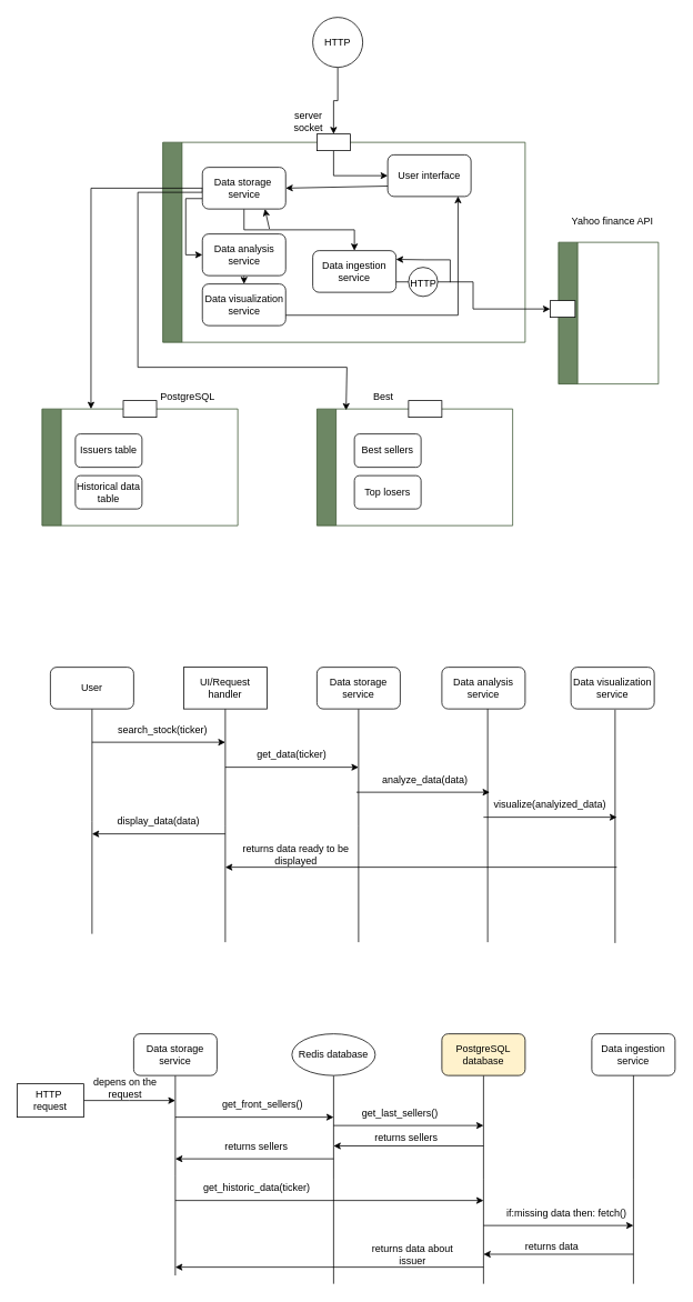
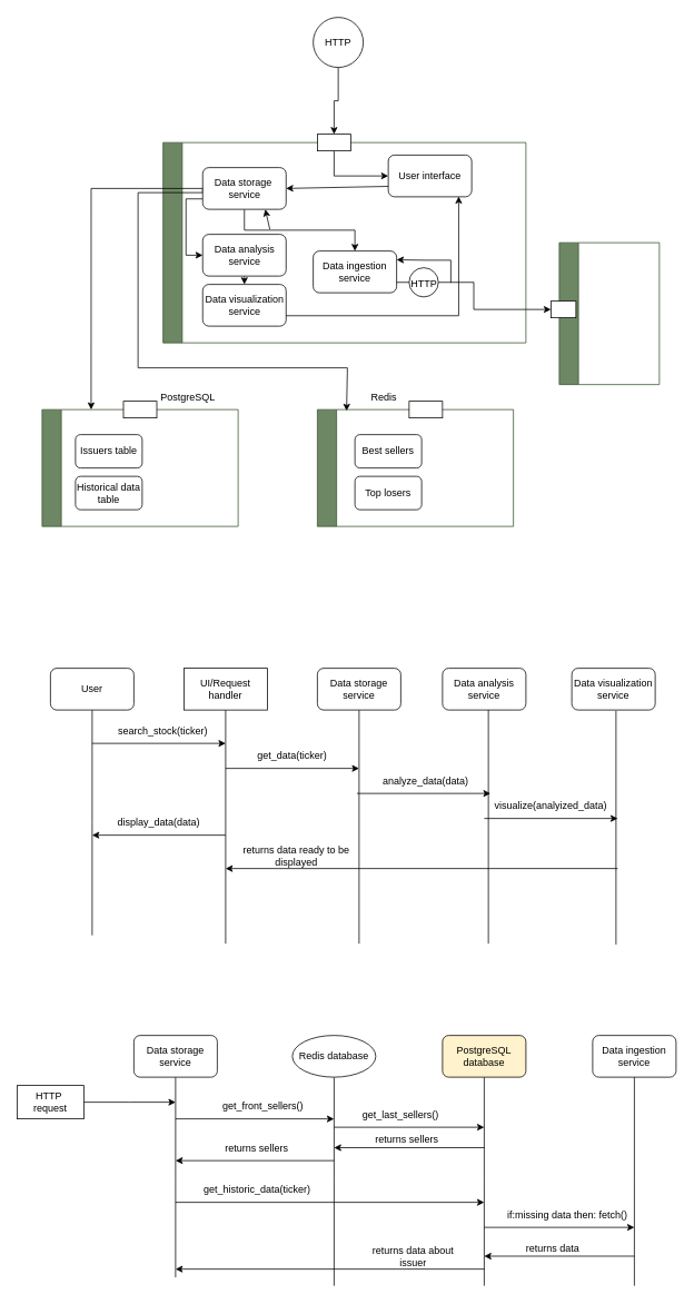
  <mxCell id="0" />
  <mxCell id="1" parent="0" />
  <mxCell id="2" style="edgeStyle=orthogonalEdgeStyle;rounded=0;orthogonalLoop=1;jettySize=auto;html=1;exitX=0.5;exitY=1;exitDx=0;exitDy=0;entryX=0.5;entryY=0;entryDx=0;entryDy=0;" edge="1" parent="1" source="3" target="13"><mxGeometry relative="1" as="geometry" /></mxCell>
  <mxCell id="3" value="" style="ellipse;whiteSpace=wrap;html=1;aspect=fixed;" vertex="1" parent="1"><mxGeometry x="375" y="20" width="60" height="60" as="geometry" /></mxCell>
  <mxCell id="4" value="HTTP" style="text;html=1;align=center;verticalAlign=middle;whiteSpace=wrap;rounded=0;" vertex="1" parent="1"><mxGeometry x="375" y="35" width="60" height="30" as="geometry" /></mxCell>
  <mxCell id="5" value="" style="swimlane;horizontal=0;whiteSpace=wrap;html=1;fillColor=#6d8764;fontColor=#ffffff;strokeColor=#3A5431;" vertex="1" parent="1"><mxGeometry x="195" y="170" width="435" height="240" as="geometry" /></mxCell>
  <mxCell id="6" value="Data ingestion&lt;div&gt;service&lt;/div&gt;" style="rounded=1;whiteSpace=wrap;html=1;" vertex="1" parent="5"><mxGeometry x="180" y="130" width="100" height="50" as="geometry" /></mxCell>
  <mxCell id="7" style="edgeStyle=orthogonalEdgeStyle;rounded=0;orthogonalLoop=1;jettySize=auto;html=1;exitX=0.5;exitY=1;exitDx=0;exitDy=0;entryX=0.5;entryY=0;entryDx=0;entryDy=0;" edge="1" parent="5" source="10" target="6"><mxGeometry relative="1" as="geometry" /></mxCell>
  <mxCell id="8" style="edgeStyle=orthogonalEdgeStyle;rounded=0;orthogonalLoop=1;jettySize=auto;html=1;exitX=0;exitY=0.5;exitDx=0;exitDy=0;" edge="1" parent="5" source="10"><mxGeometry relative="1" as="geometry"><mxPoint x="220" y="321.6" as="targetPoint" /><Array as="points"><mxPoint x="48" y="60" /><mxPoint x="-30" y="60" /><mxPoint x="-30" y="270" /><mxPoint x="221" y="270" /></Array></mxGeometry></mxCell>
  <mxCell id="9" style="edgeStyle=orthogonalEdgeStyle;rounded=0;orthogonalLoop=1;jettySize=auto;html=1;exitX=0;exitY=0.75;exitDx=0;exitDy=0;entryX=0;entryY=0.5;entryDx=0;entryDy=0;" edge="1" parent="5" source="10" target="17"><mxGeometry relative="1" as="geometry" /></mxCell>
  <mxCell id="10" value="Data storage&amp;nbsp;&lt;div&gt;service&lt;/div&gt;" style="rounded=1;whiteSpace=wrap;html=1;" vertex="1" parent="5"><mxGeometry x="47.5" y="30" width="100" height="50" as="geometry" /></mxCell>
  <mxCell id="11" value="Data visualization&lt;div&gt;service&lt;/div&gt;" style="rounded=1;whiteSpace=wrap;html=1;" vertex="1" parent="5"><mxGeometry x="47.5" y="170" width="100" height="50" as="geometry" /></mxCell>
  <mxCell id="12" style="edgeStyle=orthogonalEdgeStyle;rounded=0;orthogonalLoop=1;jettySize=auto;html=1;exitX=0.5;exitY=1;exitDx=0;exitDy=0;entryX=0;entryY=0.5;entryDx=0;entryDy=0;" edge="1" parent="5" source="13" target="14"><mxGeometry relative="1" as="geometry" /></mxCell>
  <mxCell id="13" value="" style="rounded=0;whiteSpace=wrap;html=1;" vertex="1" parent="5"><mxGeometry x="185" y="-10" width="40" height="20" as="geometry" /></mxCell>
  <mxCell id="14" value="User interface" style="rounded=1;whiteSpace=wrap;html=1;" vertex="1" parent="5"><mxGeometry x="270" y="15" width="100" height="50" as="geometry" /></mxCell>
  <mxCell id="15" style="edgeStyle=orthogonalEdgeStyle;rounded=0;orthogonalLoop=1;jettySize=auto;html=1;exitX=1;exitY=0.75;exitDx=0;exitDy=0;entryX=0.844;entryY=0.992;entryDx=0;entryDy=0;entryPerimeter=0;" edge="1" parent="5" source="11" target="14"><mxGeometry relative="1" as="geometry" /></mxCell>
  <mxCell id="16" style="edgeStyle=orthogonalEdgeStyle;rounded=0;orthogonalLoop=1;jettySize=auto;html=1;exitX=0.5;exitY=1;exitDx=0;exitDy=0;entryX=0.5;entryY=0;entryDx=0;entryDy=0;" edge="1" parent="5" source="17" target="11"><mxGeometry relative="1" as="geometry" /></mxCell>
  <mxCell id="17" value="Data analysis&lt;div&gt;service&lt;/div&gt;" style="rounded=1;whiteSpace=wrap;html=1;" vertex="1" parent="5"><mxGeometry x="47.5" y="110" width="100" height="50" as="geometry" /></mxCell>
  <mxCell id="18" value="" style="endArrow=classic;html=1;rounded=0;entryX=1;entryY=0.5;entryDx=0;entryDy=0;exitX=0;exitY=0.75;exitDx=0;exitDy=0;" edge="1" parent="5" source="14" target="10"><mxGeometry width="50" height="50" relative="1" as="geometry"><mxPoint x="215" y="220" as="sourcePoint" /><mxPoint x="265" y="170" as="targetPoint" /></mxGeometry></mxCell>
  <mxCell id="19" value="" style="swimlane;horizontal=0;whiteSpace=wrap;html=1;fillColor=#6d8764;strokeColor=#3A5431;fontColor=#ffffff;" vertex="1" parent="1"><mxGeometry x="50" y="490" width="235" height="140" as="geometry" /></mxCell>
  <mxCell id="20" value="" style="rounded=0;whiteSpace=wrap;html=1;" vertex="1" parent="19"><mxGeometry x="97.5" y="-10" width="40" height="20" as="geometry" /></mxCell>
  <mxCell id="21" value="Issuers table" style="rounded=1;whiteSpace=wrap;html=1;" vertex="1" parent="19"><mxGeometry x="40" y="30" width="80" height="40" as="geometry" /></mxCell>
  <mxCell id="22" value="Historical data table" style="rounded=1;whiteSpace=wrap;html=1;" vertex="1" parent="19"><mxGeometry x="40" y="80" width="80" height="40" as="geometry" /></mxCell>
  <mxCell id="23" value="" style="swimlane;horizontal=0;whiteSpace=wrap;html=1;fillColor=#6d8764;fontColor=#ffffff;strokeColor=#3A5431;" vertex="1" parent="1"><mxGeometry x="380" y="490" width="235" height="140" as="geometry" /></mxCell>
  <mxCell id="24" value="" style="rounded=0;whiteSpace=wrap;html=1;" vertex="1" parent="23"><mxGeometry x="110" y="-10" width="40" height="20" as="geometry" /></mxCell>
  <mxCell id="25" value="Best sellers" style="rounded=1;whiteSpace=wrap;html=1;" vertex="1" parent="23"><mxGeometry x="45" y="30" width="80" height="40" as="geometry" /></mxCell>
  <mxCell id="26" value="Top losers" style="rounded=1;whiteSpace=wrap;html=1;" vertex="1" parent="23"><mxGeometry x="45" y="80" width="80" height="40" as="geometry" /></mxCell>
- <mxCell id="27" value="server socket" style="text;html=1;align=center;verticalAlign=middle;whiteSpace=wrap;rounded=0;" vertex="1" parent="1"><mxGeometry x="340" y="130" width="60" height="30" as="geometry" /></mxCell>
  <mxCell id="28" style="edgeStyle=orthogonalEdgeStyle;rounded=0;orthogonalLoop=1;jettySize=auto;html=1;exitX=0;exitY=0.5;exitDx=0;exitDy=0;entryX=0.25;entryY=0;entryDx=0;entryDy=0;" edge="1" parent="1" source="10" target="19"><mxGeometry relative="1" as="geometry" /></mxCell>
  <mxCell id="29" value="PostgreSQL" style="text;html=1;align=center;verticalAlign=middle;whiteSpace=wrap;rounded=0;" vertex="1" parent="1"><mxGeometry x="195" y="460" width="60" height="30" as="geometry" /></mxCell>
- <mxCell id="30" value="Best" style="text;html=1;align=center;verticalAlign=middle;whiteSpace=wrap;rounded=0;" vertex="1" parent="1"><mxGeometry x="430" y="460" width="60" height="30" as="geometry" /></mxCell>
+ <mxCell id="30" value="Redis" style="text;html=1;align=center;verticalAlign=middle;whiteSpace=wrap;rounded=0;" vertex="1" parent="1"><mxGeometry x="430" y="460" width="60" height="30" as="geometry" /></mxCell>
  <mxCell id="31" value="" style="swimlane;horizontal=0;whiteSpace=wrap;html=1;fillColor=#6d8764;fontColor=#ffffff;strokeColor=#3A5431;" vertex="1" parent="1"><mxGeometry x="670" y="290" width="120" height="170" as="geometry" /></mxCell>
  <mxCell id="32" value="" style="rounded=0;whiteSpace=wrap;html=1;" vertex="1" parent="31"><mxGeometry x="-10" y="70" width="30" height="20" as="geometry" /></mxCell>
- <mxCell id="33" value="Yahoo finance API" style="text;html=1;align=center;verticalAlign=middle;whiteSpace=wrap;rounded=0;" vertex="1" parent="1"><mxGeometry x="670" y="250" width="130" height="30" as="geometry" /></mxCell>
  <mxCell id="34" style="edgeStyle=orthogonalEdgeStyle;rounded=0;orthogonalLoop=1;jettySize=auto;html=1;exitX=1;exitY=0.75;exitDx=0;exitDy=0;entryX=0;entryY=0.5;entryDx=0;entryDy=0;" edge="1" parent="1" source="6" target="32"><mxGeometry relative="1" as="geometry" /></mxCell>
  <mxCell id="35" value="" style="endArrow=classic;html=1;rounded=0;entryX=1;entryY=0.25;entryDx=0;entryDy=0;" edge="1" parent="1"><mxGeometry width="50" height="50" relative="1" as="geometry"><mxPoint x="540" y="338" as="sourcePoint" /><mxPoint x="475" y="310.5" as="targetPoint" /><Array as="points"><mxPoint x="540" y="311" /><mxPoint x="510" y="311" /></Array></mxGeometry></mxCell>
  <mxCell id="36" value="" style="ellipse;whiteSpace=wrap;html=1;aspect=fixed;" vertex="1" parent="1"><mxGeometry x="490" y="320" width="35" height="35" as="geometry" /></mxCell>
  <mxCell id="37" value="HTTP" style="text;html=1;align=center;verticalAlign=middle;whiteSpace=wrap;rounded=0;" vertex="1" parent="1"><mxGeometry x="497.5" y="335" width="20" height="10" as="geometry" /></mxCell>
  <mxCell id="38" value="" style="endArrow=classic;html=1;rounded=0;entryX=0.75;entryY=1;entryDx=0;entryDy=0;" edge="1" parent="1" target="10"><mxGeometry width="50" height="50" relative="1" as="geometry"><mxPoint x="323" y="274" as="sourcePoint" /><mxPoint x="460" y="244" as="targetPoint" /></mxGeometry></mxCell>
  <mxCell id="39" style="edgeStyle=orthogonalEdgeStyle;rounded=0;orthogonalLoop=1;jettySize=auto;html=1;exitX=0.5;exitY=1;exitDx=0;exitDy=0;endArrow=none;endFill=0;" edge="1" parent="1" source="40"><mxGeometry relative="1" as="geometry"><mxPoint x="110" y="1120" as="targetPoint" /></mxGeometry></mxCell>
  <mxCell id="40" value="User" style="rounded=1;whiteSpace=wrap;html=1;" vertex="1" parent="1"><mxGeometry x="60" y="800" width="100" height="50" as="geometry" /></mxCell>
  <mxCell id="41" style="edgeStyle=orthogonalEdgeStyle;rounded=0;orthogonalLoop=1;jettySize=auto;html=1;exitX=0.5;exitY=1;exitDx=0;exitDy=0;endArrow=none;endFill=0;" edge="1" parent="1" source="42"><mxGeometry relative="1" as="geometry"><mxPoint x="270" y="1130" as="targetPoint" /></mxGeometry></mxCell>
  <mxCell id="42" value="UI/Request handler" style="whiteSpace=wrap;html=1;rounded=0;" vertex="1" parent="1"><mxGeometry x="220" y="800" width="100" height="50" as="geometry" /></mxCell>
  <mxCell id="43" style="edgeStyle=orthogonalEdgeStyle;rounded=0;orthogonalLoop=1;jettySize=auto;html=1;exitX=0.5;exitY=1;exitDx=0;exitDy=0;endArrow=none;endFill=0;" edge="1" parent="1" source="44"><mxGeometry relative="1" as="geometry"><mxPoint x="430" y="1130" as="targetPoint" /></mxGeometry></mxCell>
  <mxCell id="44" value="Data storage&lt;div&gt;service&lt;/div&gt;" style="rounded=1;whiteSpace=wrap;html=1;" vertex="1" parent="1"><mxGeometry x="380" y="800" width="100" height="50" as="geometry" /></mxCell>
  <mxCell id="45" value="Data analysis&lt;div&gt;service&lt;/div&gt;" style="rounded=1;whiteSpace=wrap;html=1;" vertex="1" parent="1"><mxGeometry x="530" y="800" width="100" height="50" as="geometry" /></mxCell>
  <mxCell id="46" value="Data visualization&lt;div&gt;service&lt;/div&gt;" style="rounded=1;whiteSpace=wrap;html=1;" vertex="1" parent="1"><mxGeometry x="685" y="800" width="100" height="50" as="geometry" /></mxCell>
  <mxCell id="47" style="edgeStyle=orthogonalEdgeStyle;rounded=0;orthogonalLoop=1;jettySize=auto;html=1;exitX=0.5;exitY=1;exitDx=0;exitDy=0;endArrow=none;endFill=0;" edge="1" parent="1"><mxGeometry relative="1" as="geometry"><mxPoint x="585" y="1130" as="targetPoint" /><mxPoint x="585" y="850" as="sourcePoint" /></mxGeometry></mxCell>
  <mxCell id="48" style="edgeStyle=orthogonalEdgeStyle;rounded=0;orthogonalLoop=1;jettySize=auto;html=1;exitX=0.5;exitY=1;exitDx=0;exitDy=0;endArrow=none;endFill=0;" edge="1" parent="1"><mxGeometry relative="1" as="geometry"><mxPoint x="738" y="1131" as="targetPoint" /><mxPoint x="738" y="851" as="sourcePoint" /></mxGeometry></mxCell>
  <mxCell id="49" value="" style="endArrow=classic;html=1;rounded=0;" edge="1" parent="1"><mxGeometry width="50" height="50" relative="1" as="geometry"><mxPoint x="110" y="890" as="sourcePoint" /><mxPoint x="270" y="890" as="targetPoint" /></mxGeometry></mxCell>
  <mxCell id="50" value="search_stock(ticker)" style="text;html=1;align=center;verticalAlign=middle;whiteSpace=wrap;rounded=0;" vertex="1" parent="1"><mxGeometry x="140" y="860" width="110" height="30" as="geometry" /></mxCell>
  <mxCell id="51" value="" style="endArrow=classic;html=1;rounded=0;" edge="1" parent="1"><mxGeometry width="50" height="50" relative="1" as="geometry"><mxPoint x="270" y="920" as="sourcePoint" /><mxPoint x="430" y="920" as="targetPoint" /></mxGeometry></mxCell>
  <mxCell id="52" value="get_data(ticker)" style="text;html=1;align=center;verticalAlign=middle;whiteSpace=wrap;rounded=0;" vertex="1" parent="1"><mxGeometry x="320" y="890" width="60" height="30" as="geometry" /></mxCell>
  <mxCell id="53" value="" style="endArrow=classic;html=1;rounded=0;" edge="1" parent="1"><mxGeometry width="50" height="50" relative="1" as="geometry"><mxPoint x="427.5" y="950" as="sourcePoint" /><mxPoint x="587.5" y="950" as="targetPoint" /></mxGeometry></mxCell>
  <mxCell id="54" value="analyze_data(data)" style="text;html=1;align=center;verticalAlign=middle;whiteSpace=wrap;rounded=0;" vertex="1" parent="1"><mxGeometry x="480" y="920" width="60" height="30" as="geometry" /></mxCell>
  <mxCell id="55" value="" style="endArrow=classic;html=1;rounded=0;" edge="1" parent="1"><mxGeometry width="50" height="50" relative="1" as="geometry"><mxPoint x="580" y="980" as="sourcePoint" /><mxPoint x="740" y="980" as="targetPoint" /></mxGeometry></mxCell>
  <mxCell id="56" value="visualize(analyized_data)" style="text;html=1;align=center;verticalAlign=middle;whiteSpace=wrap;rounded=0;" vertex="1" parent="1"><mxGeometry x="630" y="950" width="60" height="30" as="geometry" /></mxCell>
  <mxCell id="57" value="" style="endArrow=classic;html=1;rounded=0;" edge="1" parent="1"><mxGeometry width="50" height="50" relative="1" as="geometry"><mxPoint x="740" y="1040" as="sourcePoint" /><mxPoint x="270" y="1040" as="targetPoint" /></mxGeometry></mxCell>
  <mxCell id="58" value="returns data ready to be displayed" style="text;html=1;align=center;verticalAlign=middle;whiteSpace=wrap;rounded=0;" vertex="1" parent="1"><mxGeometry x="290" y="1010" width="130" height="30" as="geometry" /></mxCell>
  <mxCell id="59" value="" style="endArrow=classic;html=1;rounded=0;" edge="1" parent="1"><mxGeometry width="50" height="50" relative="1" as="geometry"><mxPoint x="270" y="1000" as="sourcePoint" /><mxPoint x="110" y="1000" as="targetPoint" /></mxGeometry></mxCell>
  <mxCell id="60" value="display_data(data)" style="text;html=1;align=center;verticalAlign=middle;whiteSpace=wrap;rounded=0;" vertex="1" parent="1"><mxGeometry x="160" y="970" width="60" height="30" as="geometry" /></mxCell>
  <mxCell id="61" style="edgeStyle=orthogonalEdgeStyle;rounded=0;orthogonalLoop=1;jettySize=auto;html=1;exitX=0.5;exitY=1;exitDx=0;exitDy=0;endArrow=none;endFill=0;" edge="1" parent="1" source="62"><mxGeometry relative="1" as="geometry"><mxPoint x="210" y="1530" as="targetPoint" /></mxGeometry></mxCell>
  <mxCell id="62" value="Data storage&lt;div&gt;service&lt;/div&gt;" style="rounded=1;whiteSpace=wrap;html=1;" vertex="1" parent="1"><mxGeometry x="160" y="1240" width="100" height="50" as="geometry" /></mxCell>
  <mxCell id="63" style="edgeStyle=orthogonalEdgeStyle;rounded=0;orthogonalLoop=1;jettySize=auto;html=1;exitX=0.5;exitY=1;exitDx=0;exitDy=0;endArrow=none;endFill=0;" edge="1" parent="1" source="64"><mxGeometry relative="1" as="geometry"><mxPoint x="400" y="1540" as="targetPoint" /></mxGeometry></mxCell>
  <mxCell id="64" value="Redis database" style="ellipse;whiteSpace=wrap;html=1;" vertex="1" parent="1"><mxGeometry x="350" y="1240" width="100" height="50" as="geometry" /></mxCell>
  <mxCell id="65" style="edgeStyle=orthogonalEdgeStyle;rounded=0;orthogonalLoop=1;jettySize=auto;html=1;exitX=0.5;exitY=1;exitDx=0;exitDy=0;endArrow=none;endFill=0;" edge="1" parent="1" source="66"><mxGeometry relative="1" as="geometry"><mxPoint x="580" y="1540" as="targetPoint" /></mxGeometry></mxCell>
  <mxCell id="66" value="PostgreSQL&lt;div&gt;database&lt;/div&gt;" style="rounded=1;whiteSpace=wrap;html=1;fillColor=#fff2cc;" vertex="1" parent="1"><mxGeometry x="530" y="1240" width="100" height="50" as="geometry" /></mxCell>
  <mxCell id="67" value="Data ingestion&lt;div&gt;service&lt;/div&gt;" style="rounded=1;whiteSpace=wrap;html=1;" vertex="1" parent="1"><mxGeometry x="710" y="1240" width="100" height="50" as="geometry" /></mxCell>
  <mxCell id="68" style="edgeStyle=orthogonalEdgeStyle;rounded=0;orthogonalLoop=1;jettySize=auto;html=1;exitX=0.5;exitY=1;exitDx=0;exitDy=0;endArrow=none;endFill=0;" edge="1" parent="1" source="67"><mxGeometry relative="1" as="geometry"><mxPoint x="760" y="1540" as="targetPoint" /><mxPoint x="590" y="1300" as="sourcePoint" /></mxGeometry></mxCell>
  <mxCell id="69" style="edgeStyle=orthogonalEdgeStyle;rounded=0;orthogonalLoop=1;jettySize=auto;html=1;" edge="1" parent="1" source="70"><mxGeometry relative="1" as="geometry"><mxPoint x="210" y="1320" as="targetPoint" /></mxGeometry></mxCell>
  <mxCell id="70" value="HTTP&amp;nbsp;&lt;div&gt;request&lt;/div&gt;" style="rounded=0;whiteSpace=wrap;html=1;" vertex="1" parent="1"><mxGeometry x="20" y="1300" width="80" height="40" as="geometry" /></mxCell>
- <mxCell id="71" value="depens on the request" style="text;html=1;align=center;verticalAlign=middle;whiteSpace=wrap;rounded=0;" vertex="1" parent="1"><mxGeometry x="110" y="1290" width="80" height="30" as="geometry" /></mxCell>
  <mxCell id="72" value="" style="endArrow=classic;html=1;rounded=0;" edge="1" parent="1"><mxGeometry width="50" height="50" relative="1" as="geometry"><mxPoint x="210" y="1340" as="sourcePoint" /><mxPoint x="400" y="1340" as="targetPoint" /></mxGeometry></mxCell>
  <mxCell id="73" value="" style="endArrow=classic;html=1;rounded=0;" edge="1" parent="1"><mxGeometry width="50" height="50" relative="1" as="geometry"><mxPoint x="210" y="1440" as="sourcePoint" /><mxPoint x="580" y="1440" as="targetPoint" /></mxGeometry></mxCell>
  <mxCell id="74" value="" style="endArrow=classic;html=1;rounded=0;" edge="1" parent="1"><mxGeometry width="50" height="50" relative="1" as="geometry"><mxPoint x="400" y="1390" as="sourcePoint" /><mxPoint x="210" y="1390" as="targetPoint" /></mxGeometry></mxCell>
  <mxCell id="75" value="get_front_sellers()" style="text;html=1;align=center;verticalAlign=middle;whiteSpace=wrap;rounded=0;" vertex="1" parent="1"><mxGeometry x="285" y="1310" width="60" height="30" as="geometry" /></mxCell>
  <mxCell id="76" value="returns sellers" style="text;html=1;align=center;verticalAlign=middle;whiteSpace=wrap;rounded=0;" vertex="1" parent="1"><mxGeometry x="265" y="1360" width="85" height="30" as="geometry" /></mxCell>
  <mxCell id="77" value="" style="endArrow=classic;html=1;rounded=0;" edge="1" parent="1"><mxGeometry width="50" height="50" relative="1" as="geometry"><mxPoint x="400" y="1350" as="sourcePoint" /><mxPoint x="580" y="1350" as="targetPoint" /></mxGeometry></mxCell>
  <mxCell id="78" value="" style="endArrow=classic;html=1;rounded=0;" edge="1" parent="1"><mxGeometry width="50" height="50" relative="1" as="geometry"><mxPoint x="580" y="1374.5" as="sourcePoint" /><mxPoint x="400" y="1374.5" as="targetPoint" /></mxGeometry></mxCell>
  <mxCell id="79" value="get_last_sellers()" style="text;html=1;align=center;verticalAlign=middle;whiteSpace=wrap;rounded=0;" vertex="1" parent="1"><mxGeometry x="450" y="1320" width="60" height="30" as="geometry" /></mxCell>
  <mxCell id="80" value="returns sellers" style="text;html=1;align=center;verticalAlign=middle;whiteSpace=wrap;rounded=0;" vertex="1" parent="1"><mxGeometry x="445" y="1350" width="85" height="30" as="geometry" /></mxCell>
  <mxCell id="81" value="get_historic_data(ticker)" style="text;html=1;align=center;verticalAlign=middle;whiteSpace=wrap;rounded=0;" vertex="1" parent="1"><mxGeometry x="277.5" y="1410" width="60" height="30" as="geometry" /></mxCell>
  <mxCell id="82" value="" style="endArrow=classic;html=1;rounded=0;" edge="1" parent="1"><mxGeometry width="50" height="50" relative="1" as="geometry"><mxPoint x="580" y="1520" as="sourcePoint" /><mxPoint x="210" y="1520" as="targetPoint" /></mxGeometry></mxCell>
  <mxCell id="83" value="returns data about issuer" style="text;html=1;align=center;verticalAlign=middle;whiteSpace=wrap;rounded=0;" vertex="1" parent="1"><mxGeometry x="430" y="1490" width="130" height="30" as="geometry" /></mxCell>
  <mxCell id="84" value="" style="endArrow=classic;html=1;rounded=0;" edge="1" parent="1"><mxGeometry width="50" height="50" relative="1" as="geometry"><mxPoint x="580" y="1470" as="sourcePoint" /><mxPoint x="760" y="1470" as="targetPoint" /></mxGeometry></mxCell>
  <mxCell id="85" value="if:missing data then: fetch()" style="text;html=1;align=center;verticalAlign=middle;whiteSpace=wrap;rounded=0;" vertex="1" parent="1"><mxGeometry x="600" y="1440" width="160" height="30" as="geometry" /></mxCell>
  <mxCell id="86" value="" style="endArrow=classic;html=1;rounded=0;" edge="1" parent="1"><mxGeometry width="50" height="50" relative="1" as="geometry"><mxPoint x="760" y="1504.5" as="sourcePoint" /><mxPoint x="580" y="1504.5" as="targetPoint" /></mxGeometry></mxCell>
  <mxCell id="87" value="returns data" style="text;html=1;align=center;verticalAlign=middle;whiteSpace=wrap;rounded=0;" vertex="1" parent="1"><mxGeometry x="600" y="1480" width="125" height="30" as="geometry" /></mxCell>
